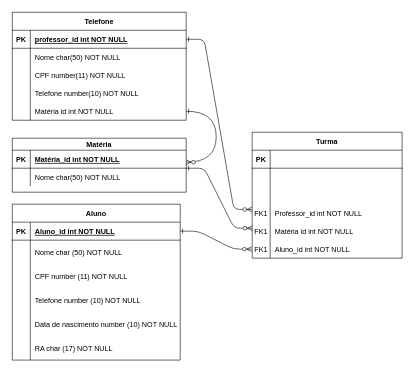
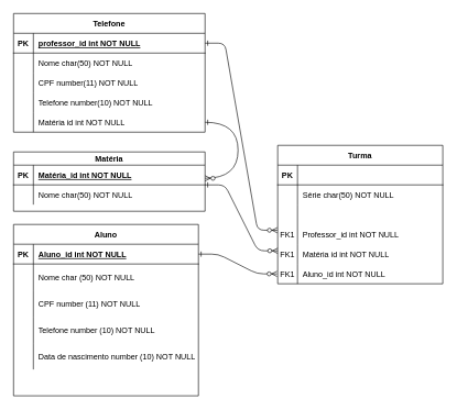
  <mxCell id="0" />
  <mxCell id="1" parent="0" />
  <mxCell id="2" value="" style="edgeStyle=entityRelationEdgeStyle;endArrow=ERzeroToMany;startArrow=ERone;endFill=1;startFill=0;exitX=1;exitY=0.5;exitDx=0;exitDy=0;" parent="1" source="4" edge="1"><mxGeometry width="100" height="100" relative="1" as="geometry"><mxPoint x="273" y="270" as="sourcePoint" /><mxPoint x="419" y="415" as="targetPoint" /></mxGeometry></mxCell>
  <mxCell id="3" value="Aluno" style="shape=table;startSize=30;container=1;collapsible=1;childLayout=tableLayout;fixedRows=1;rowLines=0;fontStyle=1;align=center;resizeLast=1;" parent="1" vertex="1"><mxGeometry x="20" y="340" width="280" height="260" as="geometry" /></mxCell>
  <mxCell id="4" value="" style="shape=partialRectangle;collapsible=0;dropTarget=0;pointerEvents=0;fillColor=none;points=[[0,0.5],[1,0.5]];portConstraint=eastwest;top=0;left=0;right=0;bottom=1;" parent="3" vertex="1"><mxGeometry y="30" width="280" height="30" as="geometry" /></mxCell>
  <mxCell id="5" value="PK" style="shape=partialRectangle;overflow=hidden;connectable=0;fillColor=none;top=0;left=0;bottom=0;right=0;fontStyle=1;" parent="4" vertex="1"><mxGeometry width="30" height="30" as="geometry" /></mxCell>
  <mxCell id="6" value="Aluno_id int NOT NULL " style="shape=partialRectangle;overflow=hidden;connectable=0;fillColor=none;top=0;left=0;bottom=0;right=0;align=left;spacingLeft=6;fontStyle=5;" parent="4" vertex="1"><mxGeometry x="30" width="250" height="30" as="geometry" /></mxCell>
  <mxCell id="7" value="" style="shape=partialRectangle;collapsible=0;dropTarget=0;pointerEvents=0;fillColor=none;points=[[0,0.5],[1,0.5]];portConstraint=eastwest;top=0;left=0;right=0;bottom=0;" parent="3" vertex="1"><mxGeometry y="60" width="280" height="40" as="geometry" /></mxCell>
  <mxCell id="8" value="" style="shape=partialRectangle;overflow=hidden;connectable=0;fillColor=none;top=0;left=0;bottom=0;right=0;" parent="7" vertex="1"><mxGeometry width="30" height="40" as="geometry" /></mxCell>
  <mxCell id="9" value="Nome char (50) NOT NULL" style="shape=partialRectangle;overflow=hidden;connectable=0;fillColor=none;top=0;left=0;bottom=0;right=0;align=left;spacingLeft=6;" parent="7" vertex="1"><mxGeometry x="30" width="250" height="40" as="geometry" /></mxCell>
  <mxCell id="10" value="" style="shape=partialRectangle;collapsible=0;dropTarget=0;pointerEvents=0;fillColor=none;points=[[0,0.5],[1,0.5]];portConstraint=eastwest;top=0;left=0;right=0;bottom=0;" vertex="1" parent="3"><mxGeometry y="100" width="280" height="40" as="geometry" /></mxCell>
  <mxCell id="11" value="" style="shape=partialRectangle;overflow=hidden;connectable=0;fillColor=none;top=0;left=0;bottom=0;right=0;" vertex="1" parent="10"><mxGeometry width="30" height="40" as="geometry" /></mxCell>
  <mxCell id="12" value="CPF number (11) NOT NULL" style="shape=partialRectangle;overflow=hidden;connectable=0;fillColor=none;top=0;left=0;bottom=0;right=0;align=left;spacingLeft=6;" vertex="1" parent="10"><mxGeometry x="30" width="250" height="40" as="geometry" /></mxCell>
  <mxCell id="13" value="" style="shape=partialRectangle;collapsible=0;dropTarget=0;pointerEvents=0;fillColor=none;points=[[0,0.5],[1,0.5]];portConstraint=eastwest;top=0;left=0;right=0;bottom=0;" vertex="1" parent="3"><mxGeometry y="140" width="280" height="40" as="geometry" /></mxCell>
  <mxCell id="14" value="" style="shape=partialRectangle;overflow=hidden;connectable=0;fillColor=none;top=0;left=0;bottom=0;right=0;" vertex="1" parent="13"><mxGeometry width="30" height="40" as="geometry" /></mxCell>
  <mxCell id="15" value="Telefone number (10) NOT NULL" style="shape=partialRectangle;overflow=hidden;connectable=0;fillColor=none;top=0;left=0;bottom=0;right=0;align=left;spacingLeft=6;" vertex="1" parent="13"><mxGeometry x="30" width="250" height="40" as="geometry" /></mxCell>
  <mxCell id="16" value="" style="shape=partialRectangle;collapsible=0;dropTarget=0;pointerEvents=0;fillColor=none;points=[[0,0.5],[1,0.5]];portConstraint=eastwest;top=0;left=0;right=0;bottom=0;" vertex="1" parent="3"><mxGeometry y="180" width="280" height="40" as="geometry" /></mxCell>
  <mxCell id="17" value="" style="shape=partialRectangle;overflow=hidden;connectable=0;fillColor=none;top=0;left=0;bottom=0;right=0;" vertex="1" parent="16"><mxGeometry width="30" height="40" as="geometry" /></mxCell>
  <mxCell id="18" value="Data de nascimento number (10) NOT NULL" style="shape=partialRectangle;overflow=hidden;connectable=0;fillColor=none;top=0;left=0;bottom=0;right=0;align=left;spacingLeft=6;" vertex="1" parent="16"><mxGeometry x="30" width="250" height="40" as="geometry" /></mxCell>
  <mxCell id="19" value="" style="shape=partialRectangle;collapsible=0;dropTarget=0;pointerEvents=0;fillColor=none;points=[[0,0.5],[1,0.5]];portConstraint=eastwest;top=0;left=0;right=0;bottom=0;" vertex="1" parent="3"><mxGeometry y="220" width="280" height="40" as="geometry" /></mxCell>
  <mxCell id="20" value="" style="shape=partialRectangle;overflow=hidden;connectable=0;fillColor=none;top=0;left=0;bottom=0;right=0;" vertex="1" parent="19"><mxGeometry width="30" height="40" as="geometry" /></mxCell>
- <mxCell id="21" value="RA char (17) NOT NULL" style="shape=partialRectangle;overflow=hidden;connectable=0;fillColor=none;top=0;left=0;bottom=0;right=0;align=left;spacingLeft=6;" vertex="1" parent="19"><mxGeometry x="30" width="250" height="40" as="geometry" /></mxCell>
  <mxCell id="22" value="Turma" style="shape=table;startSize=30;container=1;collapsible=1;childLayout=tableLayout;fixedRows=1;rowLines=0;fontStyle=1;align=center;resizeLast=1;" parent="1" vertex="1"><mxGeometry x="420" y="220" width="250" height="210" as="geometry" /></mxCell>
  <mxCell id="23" value="" style="shape=partialRectangle;collapsible=0;dropTarget=0;pointerEvents=0;fillColor=none;points=[[0,0.5],[1,0.5]];portConstraint=eastwest;top=0;left=0;right=0;bottom=1;" parent="22" vertex="1"><mxGeometry y="30" width="250" height="30" as="geometry" /></mxCell>
  <mxCell id="24" value="PK" style="shape=partialRectangle;overflow=hidden;connectable=0;fillColor=none;top=0;left=0;bottom=0;right=0;fontStyle=1;" parent="23" vertex="1"><mxGeometry width="30" height="30" as="geometry" /></mxCell>
  <mxCell id="25" value="" style="shape=partialRectangle;collapsible=0;dropTarget=0;pointerEvents=0;fillColor=none;points=[[0,0.5],[1,0.5]];portConstraint=eastwest;top=0;left=0;right=0;bottom=0;" parent="22" vertex="1"><mxGeometry y="60" width="250" height="30" as="geometry" /></mxCell>
  <mxCell id="26" value="" style="shape=partialRectangle;overflow=hidden;connectable=0;fillColor=none;top=0;left=0;bottom=0;right=0;" parent="25" vertex="1"><mxGeometry width="30" height="30" as="geometry" /></mxCell>
+ <mxCell id="27" value="Série char(50) NOT NULL" style="shape=partialRectangle;overflow=hidden;connectable=0;fillColor=none;top=0;left=0;bottom=0;right=0;align=left;spacingLeft=6;" parent="25" vertex="1"><mxGeometry x="30" width="220" height="30" as="geometry" /></mxCell>
  <mxCell id="28" value="" style="shape=partialRectangle;collapsible=0;dropTarget=0;pointerEvents=0;fillColor=none;points=[[0,0.5],[1,0.5]];portConstraint=eastwest;top=0;left=0;right=0;bottom=0;" vertex="1" parent="22"><mxGeometry y="90" width="250" height="30" as="geometry" /></mxCell>
  <mxCell id="29" value="" style="shape=partialRectangle;overflow=hidden;connectable=0;fillColor=none;top=0;left=0;bottom=0;right=0;" vertex="1" parent="28"><mxGeometry width="30" height="30" as="geometry" /></mxCell>
  <mxCell id="30" value="" style="shape=partialRectangle;collapsible=0;dropTarget=0;pointerEvents=0;fillColor=none;points=[[0,0.5],[1,0.5]];portConstraint=eastwest;top=0;left=0;right=0;bottom=0;" vertex="1" parent="22"><mxGeometry y="120" width="250" height="30" as="geometry" /></mxCell>
  <mxCell id="31" value="FK1" style="shape=partialRectangle;overflow=hidden;connectable=0;fillColor=none;top=0;left=0;bottom=0;right=0;" vertex="1" parent="30"><mxGeometry width="30" height="30" as="geometry" /></mxCell>
  <mxCell id="32" value="Professor_id int NOT NULL" style="shape=partialRectangle;overflow=hidden;connectable=0;fillColor=none;top=0;left=0;bottom=0;right=0;align=left;spacingLeft=6;" vertex="1" parent="30"><mxGeometry x="30" width="220" height="30" as="geometry" /></mxCell>
  <mxCell id="33" value="" style="shape=partialRectangle;collapsible=0;dropTarget=0;pointerEvents=0;fillColor=none;points=[[0,0.5],[1,0.5]];portConstraint=eastwest;top=0;left=0;right=0;bottom=0;" vertex="1" parent="22"><mxGeometry y="150" width="250" height="30" as="geometry" /></mxCell>
  <mxCell id="34" value="FK1" style="shape=partialRectangle;overflow=hidden;connectable=0;fillColor=none;top=0;left=0;bottom=0;right=0;" vertex="1" parent="33"><mxGeometry width="30" height="30" as="geometry" /></mxCell>
  <mxCell id="35" value="Matéria id int NOT NULL" style="shape=partialRectangle;overflow=hidden;connectable=0;fillColor=none;top=0;left=0;bottom=0;right=0;align=left;spacingLeft=6;" vertex="1" parent="33"><mxGeometry x="30" width="220" height="30" as="geometry" /></mxCell>
  <mxCell id="36" value="" style="shape=partialRectangle;collapsible=0;dropTarget=0;pointerEvents=0;fillColor=none;points=[[0,0.5],[1,0.5]];portConstraint=eastwest;top=0;left=0;right=0;bottom=0;" vertex="1" parent="22"><mxGeometry y="180" width="250" height="30" as="geometry" /></mxCell>
  <mxCell id="37" value="FK1" style="shape=partialRectangle;overflow=hidden;connectable=0;fillColor=none;top=0;left=0;bottom=0;right=0;" vertex="1" parent="36"><mxGeometry width="30" height="30" as="geometry" /></mxCell>
  <mxCell id="38" value="Aluno_id int NOT NULL" style="shape=partialRectangle;overflow=hidden;connectable=0;fillColor=none;top=0;left=0;bottom=0;right=0;align=left;spacingLeft=6;" vertex="1" parent="36"><mxGeometry x="30" width="220" height="30" as="geometry" /></mxCell>
  <mxCell id="39" value="Telefone" style="shape=table;startSize=30;container=1;collapsible=1;childLayout=tableLayout;fixedRows=1;rowLines=0;fontStyle=1;align=center;resizeLast=1;" parent="1" vertex="1"><mxGeometry x="20" y="20" width="290" height="180" as="geometry" /></mxCell>
  <mxCell id="40" value="" style="shape=partialRectangle;collapsible=0;dropTarget=0;pointerEvents=0;fillColor=none;points=[[0,0.5],[1,0.5]];portConstraint=eastwest;top=0;left=0;right=0;bottom=1;" parent="39" vertex="1"><mxGeometry y="30" width="290" height="30" as="geometry" /></mxCell>
  <mxCell id="41" value="PK" style="shape=partialRectangle;overflow=hidden;connectable=0;fillColor=none;top=0;left=0;bottom=0;right=0;fontStyle=1;" parent="40" vertex="1"><mxGeometry width="30" height="30" as="geometry" /></mxCell>
  <mxCell id="42" value="professor_id int NOT NULL " style="shape=partialRectangle;overflow=hidden;connectable=0;fillColor=none;top=0;left=0;bottom=0;right=0;align=left;spacingLeft=6;fontStyle=5;" parent="40" vertex="1"><mxGeometry x="30" width="260" height="30" as="geometry" /></mxCell>
  <mxCell id="43" value="" style="shape=partialRectangle;collapsible=0;dropTarget=0;pointerEvents=0;fillColor=none;points=[[0,0.5],[1,0.5]];portConstraint=eastwest;top=0;left=0;right=0;bottom=0;" parent="39" vertex="1"><mxGeometry y="60" width="290" height="30" as="geometry" /></mxCell>
  <mxCell id="44" value="" style="shape=partialRectangle;overflow=hidden;connectable=0;fillColor=none;top=0;left=0;bottom=0;right=0;" parent="43" vertex="1"><mxGeometry width="30" height="30" as="geometry" /></mxCell>
  <mxCell id="45" value="Nome char(50) NOT NULL" style="shape=partialRectangle;overflow=hidden;connectable=0;fillColor=none;top=0;left=0;bottom=0;right=0;align=left;spacingLeft=6;" parent="43" vertex="1"><mxGeometry x="30" width="260" height="30" as="geometry" /></mxCell>
  <mxCell id="46" value="" style="shape=partialRectangle;collapsible=0;dropTarget=0;pointerEvents=0;fillColor=none;points=[[0,0.5],[1,0.5]];portConstraint=eastwest;top=0;left=0;right=0;bottom=0;" vertex="1" parent="39"><mxGeometry y="90" width="290" height="30" as="geometry" /></mxCell>
  <mxCell id="47" value="" style="shape=partialRectangle;overflow=hidden;connectable=0;fillColor=none;top=0;left=0;bottom=0;right=0;" vertex="1" parent="46"><mxGeometry width="30" height="30" as="geometry" /></mxCell>
  <mxCell id="48" value="CPF number(11) NOT NULL" style="shape=partialRectangle;overflow=hidden;connectable=0;fillColor=none;top=0;left=0;bottom=0;right=0;align=left;spacingLeft=6;" vertex="1" parent="46"><mxGeometry x="30" width="260" height="30" as="geometry" /></mxCell>
  <mxCell id="49" value="" style="shape=partialRectangle;collapsible=0;dropTarget=0;pointerEvents=0;fillColor=none;points=[[0,0.5],[1,0.5]];portConstraint=eastwest;top=0;left=0;right=0;bottom=0;" vertex="1" parent="39"><mxGeometry y="120" width="290" height="30" as="geometry" /></mxCell>
  <mxCell id="50" value="" style="shape=partialRectangle;overflow=hidden;connectable=0;fillColor=none;top=0;left=0;bottom=0;right=0;" vertex="1" parent="49"><mxGeometry width="30" height="30" as="geometry" /></mxCell>
  <mxCell id="51" value="Telefone number(10) NOT NULL" style="shape=partialRectangle;overflow=hidden;connectable=0;fillColor=none;top=0;left=0;bottom=0;right=0;align=left;spacingLeft=6;" vertex="1" parent="49"><mxGeometry x="30" width="260" height="30" as="geometry" /></mxCell>
  <mxCell id="52" value="" style="shape=partialRectangle;collapsible=0;dropTarget=0;pointerEvents=0;fillColor=none;points=[[0,0.5],[1,0.5]];portConstraint=eastwest;top=0;left=0;right=0;bottom=0;" vertex="1" parent="39"><mxGeometry y="150" width="290" height="30" as="geometry" /></mxCell>
  <mxCell id="53" value="" style="shape=partialRectangle;overflow=hidden;connectable=0;fillColor=none;top=0;left=0;bottom=0;right=0;" vertex="1" parent="52"><mxGeometry width="30" height="30" as="geometry" /></mxCell>
  <mxCell id="54" value="Matéria id int NOT NULL" style="shape=partialRectangle;overflow=hidden;connectable=0;fillColor=none;top=0;left=0;bottom=0;right=0;align=left;spacingLeft=6;" vertex="1" parent="52"><mxGeometry x="30" width="260" height="30" as="geometry" /></mxCell>
  <mxCell id="55" value="" style="edgeStyle=entityRelationEdgeStyle;endArrow=ERzeroToMany;startArrow=ERone;endFill=1;startFill=0;entryX=-0.002;entryY=0.293;entryDx=0;entryDy=0;entryPerimeter=0;" edge="1" parent="1" target="30"><mxGeometry width="100" height="100" relative="1" as="geometry"><mxPoint x="310" y="65" as="sourcePoint" /><mxPoint x="400" y="200" as="targetPoint" /></mxGeometry></mxCell>
  <mxCell id="56" value="Matéria" style="shape=table;startSize=20;container=1;collapsible=1;childLayout=tableLayout;fixedRows=1;rowLines=0;fontStyle=1;align=center;resizeLast=1;" vertex="1" parent="1"><mxGeometry x="20" y="230" width="290" height="90" as="geometry" /></mxCell>
  <mxCell id="57" value="" style="shape=partialRectangle;collapsible=0;dropTarget=0;pointerEvents=0;fillColor=none;points=[[0,0.5],[1,0.5]];portConstraint=eastwest;top=0;left=0;right=0;bottom=1;" vertex="1" parent="56"><mxGeometry y="20" width="290" height="30" as="geometry" /></mxCell>
  <mxCell id="58" value="PK" style="shape=partialRectangle;overflow=hidden;connectable=0;fillColor=none;top=0;left=0;bottom=0;right=0;fontStyle=1;" vertex="1" parent="57"><mxGeometry width="30" height="30" as="geometry" /></mxCell>
  <mxCell id="59" value="Matéria_id int NOT NULL " style="shape=partialRectangle;overflow=hidden;connectable=0;fillColor=none;top=0;left=0;bottom=0;right=0;align=left;spacingLeft=6;fontStyle=5;" vertex="1" parent="57"><mxGeometry x="30" width="260" height="30" as="geometry" /></mxCell>
  <mxCell id="60" value="" style="shape=partialRectangle;collapsible=0;dropTarget=0;pointerEvents=0;fillColor=none;points=[[0,0.5],[1,0.5]];portConstraint=eastwest;top=0;left=0;right=0;bottom=0;" vertex="1" parent="56"><mxGeometry y="50" width="290" height="30" as="geometry" /></mxCell>
  <mxCell id="61" value="" style="shape=partialRectangle;overflow=hidden;connectable=0;fillColor=none;top=0;left=0;bottom=0;right=0;" vertex="1" parent="60"><mxGeometry width="30" height="30" as="geometry" /></mxCell>
  <mxCell id="62" value="Nome char(50) NOT NULL" style="shape=partialRectangle;overflow=hidden;connectable=0;fillColor=none;top=0;left=0;bottom=0;right=0;align=left;spacingLeft=6;" vertex="1" parent="60"><mxGeometry x="30" width="260" height="30" as="geometry" /></mxCell>
  <mxCell id="63" value="" style="edgeStyle=entityRelationEdgeStyle;endArrow=ERzeroToMany;startArrow=ERone;endFill=1;startFill=0;exitX=1;exitY=1;exitDx=0;exitDy=0;exitPerimeter=0;" edge="1" parent="1" source="57"><mxGeometry width="100" height="100" relative="1" as="geometry"><mxPoint x="320" y="280" as="sourcePoint" /><mxPoint x="420" y="380" as="targetPoint" /></mxGeometry></mxCell>
  <mxCell id="64" value="" style="endArrow=ERzeroToMany;startArrow=ERone;endFill=1;startFill=0;elbow=vertical;edgeStyle=orthogonalEdgeStyle;curved=1;exitX=1;exitY=0.5;exitDx=0;exitDy=0;" edge="1" parent="1" source="52"><mxGeometry width="100" height="100" relative="1" as="geometry"><mxPoint x="320" y="30" as="sourcePoint" /><mxPoint x="310" y="270" as="targetPoint" /><Array as="points"><mxPoint x="360" y="185" /><mxPoint x="360" y="270" /></Array></mxGeometry></mxCell>
